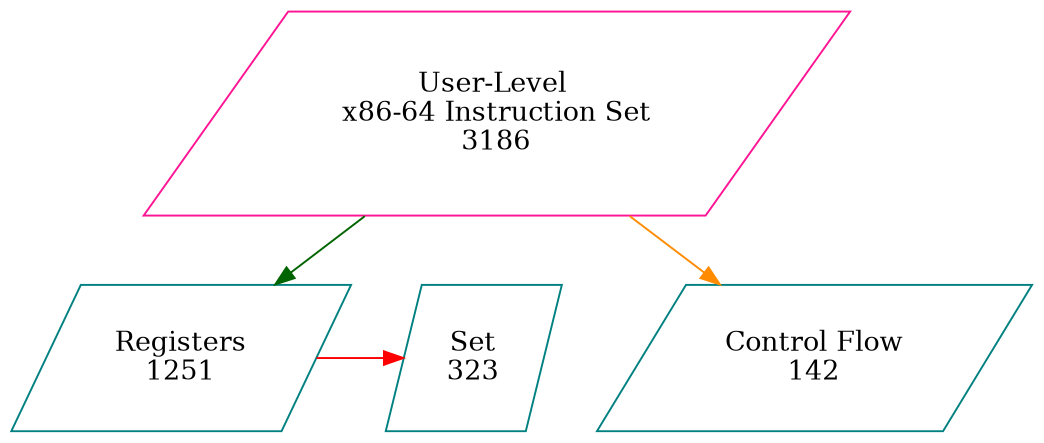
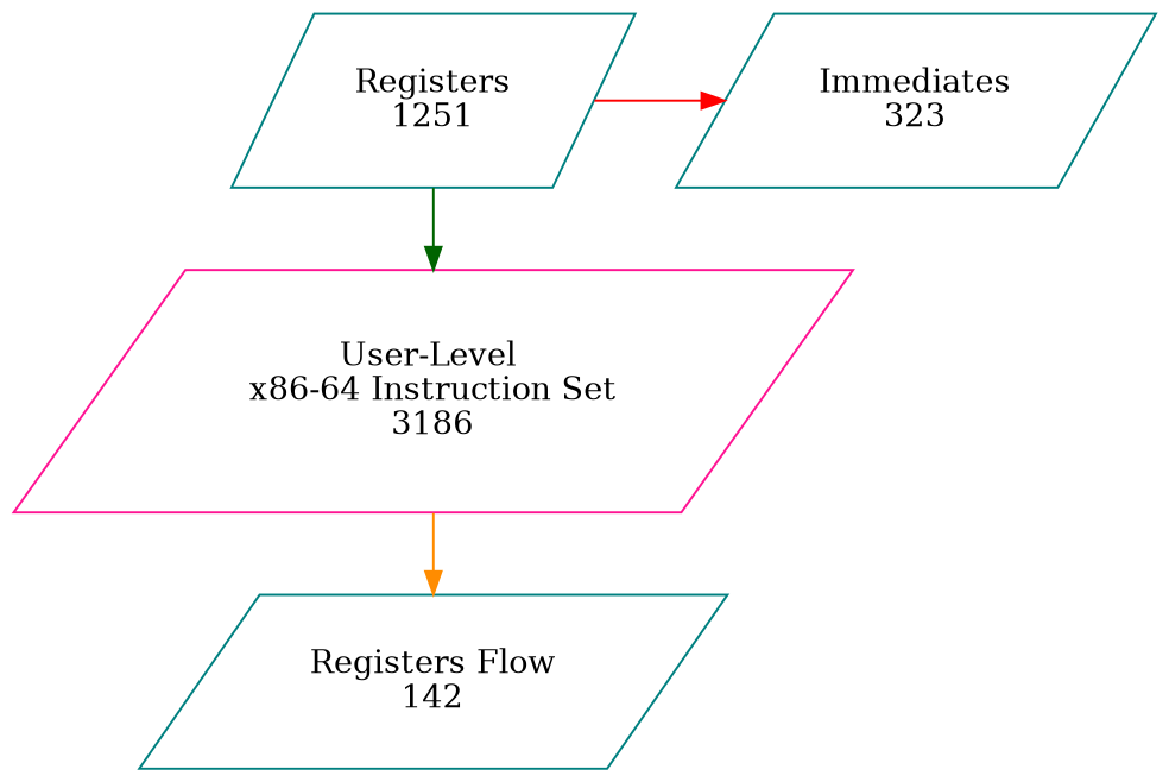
  digraph {
    node [color=teal shape=parallelogram]
    n1 [label="Registers\n1251"]
-   n2 [label="Set\n323"]
+   n2 [label="Immediates\n323"]
    n3 [color=deeppink label="User-Level \nx86-64 Instruction Set\n3186\n"]
-   n4 [label="Control Flow\n142"]
+   n4 [label="Registers Flow\n142"]
    subgraph sub_1 {
      rank=same
      n1
      n2
    }
    n1 -> n2 [color=red]
-   n3 -> n1 [color=darkgreen]
+   n1 -> n3 [color=darkgreen]
    n3 -> n4 [color=darkorange]
  }
